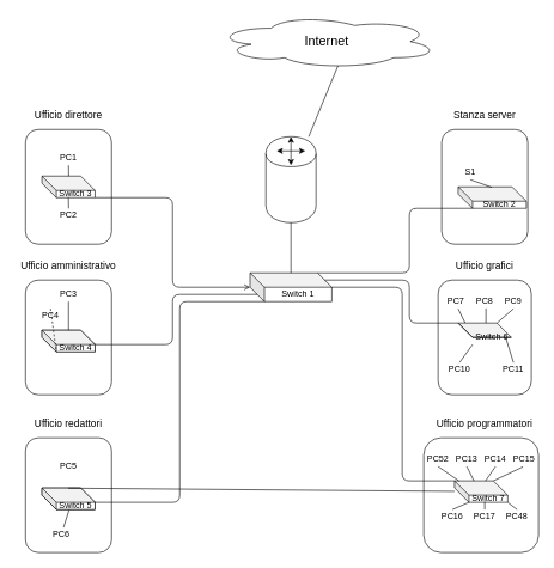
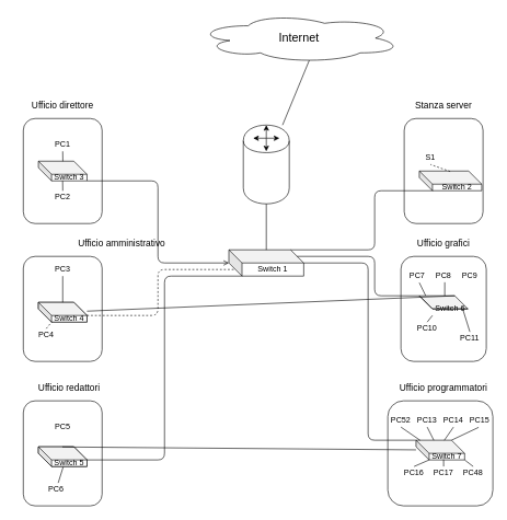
  <mxCell id="0" />
  <mxCell id="1" parent="0" />
  <mxCell id="2" value="Switch 1" style="shape=cube;whiteSpace=wrap;html=1;boundedLbl=1;backgroundOutline=1;darkOpacity=0.05;darkOpacity2=0.1;direction=east;" vertex="1" parent="1"><mxGeometry x="348" y="380" width="114" height="40" as="geometry" /></mxCell>
  <mxCell id="3" value="" style="rounded=1;whiteSpace=wrap;html=1;" vertex="1" parent="1"><mxGeometry x="35" y="180" width="120" height="160" as="geometry" /></mxCell>
  <mxCell id="4" value="&lt;font style=&quot;font-size: 14px&quot;&gt;Ufficio direttore&lt;/font&gt;" style="text;html=1;strokeColor=none;fillColor=none;align=center;verticalAlign=middle;whiteSpace=wrap;rounded=0;" vertex="1" parent="1"><mxGeometry x="35" y="150" width="120" height="20" as="geometry" /></mxCell>
  <mxCell id="5" value="PC1" style="text;html=1;strokeColor=none;fillColor=none;align=center;verticalAlign=middle;whiteSpace=wrap;rounded=0;" vertex="1" parent="1"><mxGeometry x="75" y="210" width="40" height="20" as="geometry" /></mxCell>
  <mxCell id="6" value="PC2" style="text;html=1;strokeColor=none;fillColor=none;align=center;verticalAlign=middle;whiteSpace=wrap;rounded=0;" vertex="1" parent="1"><mxGeometry x="75" y="290" width="40" height="20" as="geometry" /></mxCell>
  <mxCell id="7" value="" style="rounded=1;whiteSpace=wrap;html=1;" vertex="1" parent="1"><mxGeometry x="35" y="610" width="120" height="160" as="geometry" /></mxCell>
- <mxCell id="8" value="&lt;font style=&quot;font-size: 14px&quot;&gt;Ufficio redattori&lt;/font&gt;" style="text;html=1;strokeColor=none;fillColor=none;align=center;verticalAlign=middle;whiteSpace=wrap;rounded=0;" vertex="1" parent="1"><mxGeometry x="35" y="580" width="120" height="20" as="geometry" /></mxCell>
+ <mxCell id="8" value="&lt;font style=&quot;font-size: 14px&quot;&gt;Ufficio redattori&lt;/font&gt;" style="text;html=1;strokeColor=none;fillColor=none;align=center;verticalAlign=middle;whiteSpace=wrap;rounded=0;" vertex="1" parent="1"><mxGeometry x="45" y="580" width="120" height="20" as="geometry" /></mxCell>
  <mxCell id="9" value="PC5" style="text;html=1;strokeColor=none;fillColor=none;align=center;verticalAlign=middle;whiteSpace=wrap;rounded=0;" vertex="1" parent="1"><mxGeometry x="75" y="640" width="40" height="20" as="geometry" /></mxCell>
  <mxCell id="10" value="PC6" style="text;html=1;strokeColor=none;fillColor=none;align=center;verticalAlign=middle;whiteSpace=wrap;rounded=0;" vertex="1" parent="1"><mxGeometry x="65" y="735" width="40" height="20" as="geometry" /></mxCell>
  <mxCell id="11" value="" style="rounded=1;whiteSpace=wrap;html=1;" vertex="1" parent="1"><mxGeometry x="35" y="390" width="120" height="160" as="geometry" /></mxCell>
- <mxCell id="12" value="&lt;font style=&quot;font-size: 14px&quot;&gt;Ufficio amministrativo&lt;/font&gt;" style="text;html=1;strokeColor=none;fillColor=none;align=center;verticalAlign=middle;whiteSpace=wrap;rounded=0;" vertex="1" parent="1"><mxGeometry x="20" y="360" width="150" height="20" as="geometry" /></mxCell>
+ <mxCell id="12" value="&lt;font style=&quot;font-size: 14px&quot;&gt;Ufficio amministrativo&lt;/font&gt;" style="text;html=1;strokeColor=none;fillColor=none;align=center;verticalAlign=middle;whiteSpace=wrap;rounded=0;" vertex="1" parent="1"><mxGeometry x="110" y="360" width="150" height="20" as="geometry" /></mxCell>
  <mxCell id="13" value="PC3" style="text;html=1;strokeColor=none;fillColor=none;align=center;verticalAlign=middle;whiteSpace=wrap;rounded=0;" vertex="1" parent="1"><mxGeometry x="75" y="400" width="40" height="20" as="geometry" /></mxCell>
- <mxCell id="14" value="PC4" style="text;html=1;strokeColor=none;fillColor=none;align=center;verticalAlign=middle;whiteSpace=wrap;rounded=0;" vertex="1" parent="1"><mxGeometry x="50" y="430" width="40" height="20" as="geometry" /></mxCell>
+ <mxCell id="14" value="PC4" style="text;html=1;strokeColor=none;fillColor=none;align=center;verticalAlign=middle;whiteSpace=wrap;rounded=0;" vertex="1" parent="1"><mxGeometry x="50" y="500" width="40" height="20" as="geometry" /></mxCell>
  <mxCell id="15" value="" style="rounded=1;whiteSpace=wrap;html=1;" vertex="1" parent="1"><mxGeometry x="615" y="180" width="120" height="160" as="geometry" /></mxCell>
  <mxCell id="16" value="&lt;font style=&quot;font-size: 14px&quot;&gt;Stanza server&lt;/font&gt;" style="text;html=1;strokeColor=none;fillColor=none;align=center;verticalAlign=middle;whiteSpace=wrap;rounded=0;" vertex="1" parent="1"><mxGeometry x="615" y="150" width="120" height="20" as="geometry" /></mxCell>
  <mxCell id="17" value="S1" style="text;html=1;strokeColor=none;fillColor=none;align=center;verticalAlign=middle;whiteSpace=wrap;rounded=0;" vertex="1" parent="1"><mxGeometry x="635" y="230" width="40" height="20" as="geometry" /></mxCell>
  <mxCell id="18" value="" style="rounded=1;whiteSpace=wrap;html=1;" vertex="1" parent="1"><mxGeometry x="590" y="610" width="160" height="160" as="geometry" /></mxCell>
  <mxCell id="19" value="&lt;font style=&quot;font-size: 14px&quot;&gt;Ufficio programmatori&lt;/font&gt;" style="text;html=1;strokeColor=none;fillColor=none;align=center;verticalAlign=middle;whiteSpace=wrap;rounded=0;" vertex="1" parent="1"><mxGeometry x="600" y="580" width="150" height="20" as="geometry" /></mxCell>
  <mxCell id="20" value="PC52" style="text;html=1;strokeColor=none;fillColor=none;align=center;verticalAlign=middle;whiteSpace=wrap;rounded=0;" vertex="1" parent="1"><mxGeometry x="590" y="630" width="40" height="20" as="geometry" /></mxCell>
  <mxCell id="21" value="PC13" style="text;html=1;strokeColor=none;fillColor=none;align=center;verticalAlign=middle;whiteSpace=wrap;rounded=0;" vertex="1" parent="1"><mxGeometry x="630" y="630" width="40" height="20" as="geometry" /></mxCell>
  <mxCell id="22" value="PC14" style="text;html=1;strokeColor=none;fillColor=none;align=center;verticalAlign=middle;whiteSpace=wrap;rounded=0;" vertex="1" parent="1"><mxGeometry x="670" y="630" width="40" height="20" as="geometry" /></mxCell>
  <mxCell id="23" value="PC15" style="text;html=1;strokeColor=none;fillColor=none;align=center;verticalAlign=middle;whiteSpace=wrap;rounded=0;" vertex="1" parent="1"><mxGeometry x="710" y="630" width="40" height="20" as="geometry" /></mxCell>
  <mxCell id="24" value="PC16" style="text;html=1;strokeColor=none;fillColor=none;align=center;verticalAlign=middle;whiteSpace=wrap;rounded=0;" vertex="1" parent="1"><mxGeometry x="610" y="710" width="40" height="20" as="geometry" /></mxCell>
  <mxCell id="25" value="PC17" style="text;html=1;strokeColor=none;fillColor=none;align=center;verticalAlign=middle;whiteSpace=wrap;rounded=0;" vertex="1" parent="1"><mxGeometry x="655" y="710" width="40" height="20" as="geometry" /></mxCell>
  <mxCell id="26" value="PC48" style="text;html=1;strokeColor=none;fillColor=none;align=center;verticalAlign=middle;whiteSpace=wrap;rounded=0;" vertex="1" parent="1"><mxGeometry x="700" y="710" width="40" height="20" as="geometry" /></mxCell>
  <mxCell id="27" style="edgeStyle=orthogonalEdgeStyle;rounded=0;orthogonalLoop=1;jettySize=auto;html=1;exitX=0.5;exitY=1;exitDx=0;exitDy=0;" edge="1" parent="1" source="21" target="21"><mxGeometry relative="1" as="geometry" /></mxCell>
  <mxCell id="28" value="" style="rounded=1;whiteSpace=wrap;html=1;" vertex="1" parent="1"><mxGeometry x="610" y="390" width="130" height="160" as="geometry" /></mxCell>
  <mxCell id="29" value="&lt;span style=&quot;font-size: 14px&quot;&gt;Ufficio grafici&lt;/span&gt;" style="text;html=1;strokeColor=none;fillColor=none;align=center;verticalAlign=middle;whiteSpace=wrap;rounded=0;" vertex="1" parent="1"><mxGeometry x="600" y="360" width="150" height="20" as="geometry" /></mxCell>
  <mxCell id="30" value="PC7" style="text;html=1;strokeColor=none;fillColor=none;align=center;verticalAlign=middle;whiteSpace=wrap;rounded=0;" vertex="1" parent="1"><mxGeometry x="615" y="410" width="40" height="20" as="geometry" /></mxCell>
  <mxCell id="31" value="PC8" style="text;html=1;strokeColor=none;fillColor=none;align=center;verticalAlign=middle;whiteSpace=wrap;rounded=0;" vertex="1" parent="1"><mxGeometry x="655" y="410" width="40" height="20" as="geometry" /></mxCell>
  <mxCell id="32" value="PC9" style="text;html=1;strokeColor=none;fillColor=none;align=center;verticalAlign=middle;whiteSpace=wrap;rounded=0;" vertex="1" parent="1"><mxGeometry x="695" y="410" width="40" height="20" as="geometry" /></mxCell>
  <mxCell id="33" value="PC11" style="text;html=1;strokeColor=none;fillColor=none;align=center;verticalAlign=middle;whiteSpace=wrap;rounded=0;" vertex="1" parent="1"><mxGeometry x="695" y="505" width="40" height="20" as="geometry" /></mxCell>
- <mxCell id="34" value="PC10" style="text;html=1;strokeColor=none;fillColor=none;align=center;verticalAlign=middle;whiteSpace=wrap;rounded=0;" vertex="1" parent="1"><mxGeometry x="620" y="505" width="40" height="20" as="geometry" /></mxCell>
+ <mxCell id="34" value="PC10" style="text;html=1;strokeColor=none;fillColor=none;align=center;verticalAlign=middle;whiteSpace=wrap;rounded=0;" vertex="1" parent="1"><mxGeometry x="630" y="490" width="40" height="20" as="geometry" /></mxCell>
  <mxCell id="35" style="edgeStyle=orthogonalEdgeStyle;rounded=0;orthogonalLoop=1;jettySize=auto;html=1;exitX=0.5;exitY=1;exitDx=0;exitDy=0;" edge="1" parent="1" source="31" target="31"><mxGeometry relative="1" as="geometry" /></mxCell>
  <mxCell id="36" value="&lt;font style=&quot;font-size: 18px&quot;&gt;Internet&lt;/font&gt;" style="ellipse;shape=cloud;whiteSpace=wrap;html=1;" vertex="1" parent="1"><mxGeometry x="300" y="20" width="310" height="75" as="geometry" /></mxCell>
  <mxCell id="37" value="" style="shape=cylinder;whiteSpace=wrap;html=1;boundedLbl=1;backgroundOutline=1;" vertex="1" parent="1"><mxGeometry x="370" y="190" width="70" height="120" as="geometry" /></mxCell>
  <mxCell id="38" value="" style="endArrow=classic;html=1;" edge="1" parent="1"><mxGeometry width="50" height="50" relative="1" as="geometry"><mxPoint x="405" y="210" as="sourcePoint" /><mxPoint x="425" y="210" as="targetPoint" /></mxGeometry></mxCell>
  <mxCell id="39" value="" style="endArrow=classic;html=1;" edge="1" parent="1"><mxGeometry width="50" height="50" relative="1" as="geometry"><mxPoint x="405" y="210" as="sourcePoint" /><mxPoint x="405" y="190" as="targetPoint" /></mxGeometry></mxCell>
  <mxCell id="40" value="" style="endArrow=classic;html=1;" edge="1" parent="1"><mxGeometry width="50" height="50" relative="1" as="geometry"><mxPoint x="405" y="210" as="sourcePoint" /><mxPoint x="385" y="210" as="targetPoint" /></mxGeometry></mxCell>
  <mxCell id="41" value="" style="endArrow=classic;html=1;" edge="1" parent="1"><mxGeometry width="50" height="50" relative="1" as="geometry"><mxPoint x="405" y="210" as="sourcePoint" /><mxPoint x="405" y="230" as="targetPoint" /></mxGeometry></mxCell>
  <mxCell id="42" value="Switch 2" style="shape=cube;whiteSpace=wrap;html=1;boundedLbl=1;backgroundOutline=1;darkOpacity=0.05;darkOpacity2=0.1;direction=east;" vertex="1" parent="1"><mxGeometry x="638" y="260" width="95" height="30" as="geometry" /></mxCell>
  <mxCell id="43" value="Switch 6" style="shape=cube;whiteSpace=wrap;html=1;boundedLbl=1;backgroundOutline=1;darkOpacity=0.05;darkOpacity2=0.1;direction=east;" vertex="1" parent="1"><mxGeometry x="638" y="450" width="74" height="20" as="geometry" /></mxCell>
  <mxCell id="44" value="Switch 7" style="shape=cube;whiteSpace=wrap;html=1;boundedLbl=1;backgroundOutline=1;darkOpacity=0.05;darkOpacity2=0.1;direction=east;" vertex="1" parent="1"><mxGeometry x="633" y="670" width="74" height="30" as="geometry" /></mxCell>
  <mxCell id="45" value="Switch 3" style="shape=cube;whiteSpace=wrap;html=1;boundedLbl=1;backgroundOutline=1;darkOpacity=0.05;darkOpacity2=0.1;direction=east;" vertex="1" parent="1"><mxGeometry x="58" y="245" width="74" height="30" as="geometry" /></mxCell>
  <mxCell id="46" value="&lt;font color=&quot;rgba(0, 0, 0, 0)&quot; face=&quot;monospace&quot;&gt;&lt;span style=&quot;font-size: 0px&quot;&gt;sss&lt;/span&gt;&lt;/font&gt;" style="shape=cube;whiteSpace=wrap;html=1;boundedLbl=1;backgroundOutline=1;darkOpacity=0.05;darkOpacity2=0.1;direction=east;" vertex="1" parent="1"><mxGeometry x="58" y="460" width="74" height="30" as="geometry" /></mxCell>
  <mxCell id="47" value="&lt;font color=&quot;rgba(0, 0, 0, 0)&quot; face=&quot;monospace&quot;&gt;&lt;span style=&quot;font-size: 0px&quot;&gt;S&lt;/span&gt;&lt;/font&gt;" style="shape=cube;whiteSpace=wrap;html=1;boundedLbl=1;backgroundOutline=1;darkOpacity=0.05;darkOpacity2=0.1;direction=east;" vertex="1" parent="1"><mxGeometry x="58" y="680" width="74" height="30" as="geometry" /></mxCell>
  <mxCell id="48" value="&lt;span style=&quot;color: rgba(0 , 0 , 0 , 0) ; font-family: monospace ; font-size: 0px&quot;&gt;%3CmxGraphModel%3E%3Croot%3E%3CmxCell%20id%3D%220%22%2F%3E%3CmxCell%20id%3D%221%22%20parent%3D%220%22%2F%3E%3CmxCell%20id%3D%222%22%20value%3D%22%26lt%3Bspan%20style%3D%26quot%3Bcolor%3A%20rgba(0%20%2C%200%20%2C%200%20%2C%200)%20%3B%20font-family%3A%20monospace%20%3B%20font-size%3A%200px%26quot%3B%26gt%3B%253CmxGraphModel%253E%253Croot%253E%253CmxCell%2520id%253D%25220%2522%252F%253E%253CmxCell%2520id%253D%25221%2522%2520parent%253D%25220%2522%252F%253E%253CmxCell%2520id%253D%25222%2522%2520value%253D%2522%2522%2520style%253D%2522shape%253Dcube%253BwhiteSpace%253Dwrap%253Bhtml%253D1%253BboundedLbl%253D1%253BbackgroundOutline%253D1%253BdarkOpacity%253D0.05%253BdarkOpacity2%253D0.1%253Bdirection%253Deast%253B%2522%2520vertex%253D%25221%2522%2520parent%253D%25221%2522%253E%253CmxGeometry%2520x%253D%252298%2522%2520y%253D%2522540%2522%2520width%253D%252274%2522%2520height%253D%252230%2522%2520as%253D%2522geometry%2522%252F%253E%253C%252FmxCell%253E%253C%252Froot%253E%253C%252FmxGraphModel%253E%26lt%3B%2Fspan%26gt%3B%26lt%3Bspan%20style%3D%26quot%3Bcolor%3A%20rgba(0%20%2C%200%20%2C%200%20%2C%200)%20%3B%20font-family%3A%20monospace%20%3B%20font-size%3A%200px%20%3B%20white-space%3A%20nowrap%26quot%3B%26gt%3B%253CmxGraphModel%253E%253Croot%253E%253CmxCell%2520id%253D%25220%2522%252F%253E%253CmxCell%2520id%253D%25221%2522%2520parent%253D%25220%2522%252F%253E%253CmxCell%2520id%253D%25222%2522%2520value%253D%2522%2522%2520style%253D%2522shape%253Dcube%253BwhiteSpace%253Dwrap%253Bhtml%253D1%253BboundedLbl%253D1%253BbackgroundOutline%253D1%253BdarkOpacity%253D0.05%253BdarkOpacity2%253D0.1%253Bdirection%253Deast%253B%2522%2520vertex%253D%25221%2522%2520parent%253D%25221%2522%253E%253CmxGeometry%2520x%253D%252298%2522%2520y%253D%2522540%2522%2520width%253D%252274%2522%2520height%253D%252230%2522%2520as%253D%2522geometry%2522%252F%253E%253C%252FmxCell%253E%253C%252Froot%253E%253C%252FmxGraphModel%253E%26lt%3B%2Fspan%26gt%3B%22%20style%3D%22shape%3Dcube%3BwhiteSpace%3Dwrap%3Bhtml%3D1%3BboundedLbl%3D1%3BbackgroundOutline%3D1%3BdarkOpacity%3D0.05%3BdarkOpacity2%3D0.1%3Bdirection%3Deast%3B%22%20vertex%3D%221%22%20parent%3D%221%22%3E%3CmxGeometry%20x%3D%2298%22%20y%3D%22540%22%20width%3D%2274%22%20height%3D%2230%22%20as%3D%22geometry%22%2F%3E%3C%2FmxCell%3E%3C%2Froot%3E%3C%2FmxGraphModel%3E&lt;/span&gt;" style="text;html=1;align=center;verticalAlign=middle;resizable=0;points=[];autosize=1;" vertex="1" parent="1"><mxGeometry x="223" y="301" width="20" height="20" as="geometry" /></mxCell>
  <mxCell id="49" value="Switch 4" style="shape=cube;whiteSpace=wrap;html=1;boundedLbl=1;backgroundOutline=1;darkOpacity=0.05;darkOpacity2=0.1;direction=east;" vertex="1" parent="1"><mxGeometry x="58" y="460" width="74" height="30" as="geometry" /></mxCell>
  <mxCell id="50" value="Switch 5" style="shape=cube;whiteSpace=wrap;html=1;boundedLbl=1;backgroundOutline=1;darkOpacity=0.05;darkOpacity2=0.1;direction=east;" vertex="1" parent="1"><mxGeometry x="58" y="680" width="74" height="30" as="geometry" /></mxCell>
  <mxCell id="51" value="" style="endArrow=none;html=1;entryX=0.55;entryY=0.95;entryDx=0;entryDy=0;entryPerimeter=0;" edge="1" parent="1" source="37" target="36"><mxGeometry width="50" height="50" relative="1" as="geometry"><mxPoint x="410" y="180" as="sourcePoint" /><mxPoint x="393" y="140" as="targetPoint" /></mxGeometry></mxCell>
  <mxCell id="52" value="" style="endArrow=none;html=1;entryX=0.5;entryY=1;entryDx=0;entryDy=0;exitX=0.5;exitY=0;exitDx=0;exitDy=0;exitPerimeter=0;" edge="1" parent="1" source="2" target="37"><mxGeometry width="50" height="50" relative="1" as="geometry"><mxPoint x="405" y="370" as="sourcePoint" /><mxPoint x="430" y="330" as="targetPoint" /></mxGeometry></mxCell>
  <mxCell id="53" value="" style="endArrow=open;html=1;entryX=0;entryY=0;entryDx=0;entryDy=20;entryPerimeter=0;exitX=1;exitY=1;exitDx=0;exitDy=0;exitPerimeter=0;" edge="1" parent="1" source="45" target="2"><mxGeometry width="50" height="50" relative="1" as="geometry"><mxPoint x="250" y="350" as="sourcePoint" /><mxPoint x="340" y="400" as="targetPoint" /><Array as="points"><mxPoint x="240" y="275" /><mxPoint x="240" y="400" /></Array></mxGeometry></mxCell>
- <mxCell id="54" value="" style="endArrow=none;html=1;entryX=0;entryY=0;entryDx=10;entryDy=30;entryPerimeter=0;exitX=0;exitY=0;exitDx=74;exitDy=20;exitPerimeter=0;" edge="1" parent="1" source="49" target="2"><mxGeometry width="50" height="50" relative="1" as="geometry"><mxPoint x="240" y="383.2" as="sourcePoint" /><mxPoint x="336.404" y="420" as="targetPoint" /><Array as="points"><mxPoint x="240" y="480" /><mxPoint x="240" y="410" /></Array></mxGeometry></mxCell>
+ <mxCell id="54" value="" style="endArrow=none;html=1;entryX=0;entryY=0;entryDx=10;entryDy=30;entryPerimeter=0;exitX=0;exitY=0;exitDx=74;exitDy=20;exitPerimeter=0;dashed=1;" edge="1" parent="1" source="49" target="2"><mxGeometry width="50" height="50" relative="1" as="geometry"><mxPoint x="240" y="383.2" as="sourcePoint" /><mxPoint x="336.404" y="420" as="targetPoint" /><Array as="points"><mxPoint x="240" y="480" /><mxPoint x="240" y="410" /></Array></mxGeometry></mxCell>
  <mxCell id="55" value="" style="endArrow=none;html=1;entryX=0;entryY=0;entryDx=20;entryDy=40;entryPerimeter=0;exitX=0;exitY=0;exitDx=74;exitDy=20;exitPerimeter=0;" edge="1" parent="1" source="50" target="2"><mxGeometry width="50" height="50" relative="1" as="geometry"><mxPoint x="251.6" y="403.2" as="sourcePoint" /><mxPoint x="348.004" y="440" as="targetPoint" /><Array as="points"><mxPoint x="250" y="700" /><mxPoint x="250" y="420" /></Array></mxGeometry></mxCell>
  <mxCell id="56" value="" style="endArrow=none;html=1;entryX=0;entryY=0;entryDx=20;entryDy=30;entryPerimeter=0;exitX=0;exitY=0;exitDx=94;exitDy=0;exitPerimeter=0;" edge="1" parent="1" source="2" target="42"><mxGeometry width="50" height="50" relative="1" as="geometry"><mxPoint x="420" y="530" as="sourcePoint" /><mxPoint x="470" y="480" as="targetPoint" /><Array as="points"><mxPoint x="570" y="380" /><mxPoint x="570" y="290" /></Array></mxGeometry></mxCell>
  <mxCell id="57" value="" style="endArrow=none;html=1;entryX=0;entryY=0;entryDx=0;entryDy=0;entryPerimeter=0;exitX=0;exitY=0;exitDx=94;exitDy=0;exitPerimeter=0;" edge="1" parent="1" target="43"><mxGeometry width="50" height="50" relative="1" as="geometry"><mxPoint x="452" y="390" as="sourcePoint" /><mxPoint x="668" y="300" as="targetPoint" /><Array as="points"><mxPoint x="570" y="390" /><mxPoint x="570" y="450" /></Array></mxGeometry></mxCell>
  <mxCell id="58" value="" style="endArrow=none;html=1;entryX=0;entryY=0;entryDx=0;entryDy=0;entryPerimeter=0;exitX=0;exitY=0;exitDx=114;exitDy=20;exitPerimeter=0;" edge="1" parent="1" source="2" target="44"><mxGeometry width="50" height="50" relative="1" as="geometry"><mxPoint x="360" y="580" as="sourcePoint" /><mxPoint x="576" y="490" as="targetPoint" /><Array as="points"><mxPoint x="560" y="400" /><mxPoint x="560" y="670" /></Array></mxGeometry></mxCell>
  <mxCell id="59" value="" style="endArrow=none;html=1;entryX=0.5;entryY=1;entryDx=0;entryDy=0;exitX=0.503;exitY=0.004;exitDx=0;exitDy=0;exitPerimeter=0;" edge="1" parent="1" source="45" target="5"><mxGeometry width="50" height="50" relative="1" as="geometry"><mxPoint x="180" y="275" as="sourcePoint" /><mxPoint x="230" y="225" as="targetPoint" /></mxGeometry></mxCell>
  <mxCell id="60" value="" style="endArrow=none;html=1;entryX=0.5;entryY=1;entryDx=0;entryDy=0;exitX=0.503;exitY=0.004;exitDx=0;exitDy=0;exitPerimeter=0;" edge="1" parent="1"><mxGeometry width="50" height="50" relative="1" as="geometry"><mxPoint x="95.082" y="290.12" as="sourcePoint" /><mxPoint x="94.86" y="275" as="targetPoint" /></mxGeometry></mxCell>
  <mxCell id="61" value="" style="endArrow=none;html=1;entryX=0.5;entryY=1;entryDx=0;entryDy=0;" edge="1" parent="1" target="13"><mxGeometry width="50" height="50" relative="1" as="geometry"><mxPoint x="95" y="460" as="sourcePoint" /><mxPoint x="130" y="400" as="targetPoint" /></mxGeometry></mxCell>
  <mxCell id="62" value="" style="endArrow=none;html=1;entryX=0;entryY=0;entryDx=20;entryDy=30;entryPerimeter=0;exitX=0.5;exitY=0;exitDx=0;exitDy=0;dashed=1;" edge="1" parent="1" source="14" target="49"><mxGeometry width="50" height="50" relative="1" as="geometry"><mxPoint x="54.86" y="500" as="sourcePoint" /><mxPoint x="55" y="480" as="targetPoint" /><Array as="points" /></mxGeometry></mxCell>
  <mxCell id="63" value="" style="endArrow=none;html=1;exitX=0.493;exitY=0.008;exitDx=0;exitDy=0;exitPerimeter=0;" edge="1" parent="1" source="50" target="44"><mxGeometry width="50" height="50" relative="1" as="geometry"><mxPoint x="90" y="680" as="sourcePoint" /><mxPoint x="140" y="630" as="targetPoint" /></mxGeometry></mxCell>
  <mxCell id="64" value="" style="endArrow=none;html=1;exitX=0.511;exitY=1.015;exitDx=0;exitDy=0;exitPerimeter=0;" edge="1" parent="1" source="50" target="10"><mxGeometry width="50" height="50" relative="1" as="geometry"><mxPoint x="105.37" y="687.6" as="sourcePoint" /><mxPoint x="105" y="670" as="targetPoint" /></mxGeometry></mxCell>
- <mxCell id="65" value="" style="endArrow=none;html=1;entryX=0.5;entryY=1;entryDx=0;entryDy=0;exitX=0.494;exitY=0.024;exitDx=0;exitDy=0;exitPerimeter=0;" edge="1" parent="1" source="42" target="17"><mxGeometry width="50" height="50" relative="1" as="geometry"><mxPoint x="675" y="259" as="sourcePoint" /><mxPoint x="720" y="210" as="targetPoint" /></mxGeometry></mxCell>
+ <mxCell id="65" value="" style="endArrow=none;html=1;entryX=0.5;entryY=1;entryDx=0;entryDy=0;exitX=0.494;exitY=0.024;exitDx=0;exitDy=0;exitPerimeter=0;dashed=1;" edge="1" parent="1" source="42" target="17"><mxGeometry width="50" height="50" relative="1" as="geometry"><mxPoint x="675" y="259" as="sourcePoint" /><mxPoint x="720" y="210" as="targetPoint" /></mxGeometry></mxCell>
  <mxCell id="66" value="" style="endArrow=none;html=1;entryX=0;entryY=0;entryDx=20;entryDy=30;entryPerimeter=0;exitX=0.5;exitY=0;exitDx=0;exitDy=0;" edge="1" parent="1" source="34" target="43"><mxGeometry width="50" height="50" relative="1" as="geometry"><mxPoint x="633" y="550" as="sourcePoint" /><mxPoint x="683" y="500" as="targetPoint" /></mxGeometry></mxCell>
  <mxCell id="67" value="" style="endArrow=none;html=1;entryX=0.892;entryY=0.988;entryDx=0;entryDy=0;entryPerimeter=0;exitX=0.5;exitY=0;exitDx=0;exitDy=0;" edge="1" parent="1" source="33" target="43"><mxGeometry width="50" height="50" relative="1" as="geometry"><mxPoint x="689" y="490" as="sourcePoint" /><mxPoint x="712" y="480" as="targetPoint" /></mxGeometry></mxCell>
  <mxCell id="68" value="" style="endArrow=none;html=1;entryX=0;entryY=0;entryDx=20;entryDy=30;entryPerimeter=0;exitX=0.13;exitY=-0.012;exitDx=0;exitDy=0;exitPerimeter=0;" edge="1" parent="1" source="43"><mxGeometry width="50" height="50" relative="1" as="geometry"><mxPoint x="630" y="440" as="sourcePoint" /><mxPoint x="638" y="430" as="targetPoint" /></mxGeometry></mxCell>
  <mxCell id="69" value="" style="endArrow=none;html=1;entryX=0.543;entryY=0.971;entryDx=0;entryDy=0;entryPerimeter=0;exitX=0.523;exitY=-0.004;exitDx=0;exitDy=0;exitPerimeter=0;" edge="1" parent="1" source="43" target="31"><mxGeometry width="50" height="50" relative="1" as="geometry"><mxPoint x="679.81" y="449.64" as="sourcePoint" /><mxPoint x="670.19" y="430" as="targetPoint" /></mxGeometry></mxCell>
- <mxCell id="70" value="" style="endArrow=none;html=1;entryX=0.5;entryY=1;entryDx=0;entryDy=0;exitX=0;exitY=0;exitDx=54;exitDy=0;exitPerimeter=0;" edge="1" parent="1" source="43" target="32"><mxGeometry width="50" height="50" relative="1" as="geometry"><mxPoint x="686.702" y="459.88" as="sourcePoint" /><mxPoint x="686.72" y="439.42" as="targetPoint" /></mxGeometry></mxCell>
+ <mxCell id="70" value="" style="endArrow=none;html=1;exitX=0;exitY=0;exitDx=54;exitDy=0;exitPerimeter=0;" edge="1" parent="1" source="43" target="49"><mxGeometry width="50" height="50" relative="1" as="geometry"><mxPoint x="686.702" y="459.88" as="sourcePoint" /><mxPoint x="686.72" y="439.42" as="targetPoint" /></mxGeometry></mxCell>
  <mxCell id="71" value="" style="endArrow=none;html=1;entryX=0;entryY=0;entryDx=20;entryDy=30;entryPerimeter=0;exitX=0.5;exitY=0;exitDx=0;exitDy=0;" edge="1" parent="1" source="24" target="44"><mxGeometry width="50" height="50" relative="1" as="geometry"><mxPoint x="600" y="745" as="sourcePoint" /><mxPoint x="650" y="695" as="targetPoint" /></mxGeometry></mxCell>
  <mxCell id="72" value="" style="endArrow=none;html=1;entryX=0.567;entryY=0.976;entryDx=0;entryDy=0;entryPerimeter=0;exitX=0.5;exitY=0;exitDx=0;exitDy=0;" edge="1" parent="1" source="25" target="44"><mxGeometry width="50" height="50" relative="1" as="geometry"><mxPoint x="640" y="720" as="sourcePoint" /><mxPoint x="663" y="710" as="targetPoint" /></mxGeometry></mxCell>
  <mxCell id="73" value="" style="endArrow=none;html=1;entryX=0;entryY=0;entryDx=20;entryDy=30;entryPerimeter=0;exitX=0.5;exitY=0;exitDx=0;exitDy=0;" edge="1" parent="1" source="26"><mxGeometry width="50" height="50" relative="1" as="geometry"><mxPoint x="684" y="710" as="sourcePoint" /><mxPoint x="707" y="700" as="targetPoint" /></mxGeometry></mxCell>
  <mxCell id="74" value="" style="endArrow=none;html=1;entryX=0.457;entryY=1.019;entryDx=0;entryDy=0;entryPerimeter=0;exitX=0;exitY=0;exitDx=54.0;exitDy=0;exitPerimeter=0;" edge="1" parent="1" source="44" target="23"><mxGeometry width="50" height="50" relative="1" as="geometry"><mxPoint x="685" y="700" as="sourcePoint" /><mxPoint x="735" y="650" as="targetPoint" /></mxGeometry></mxCell>
  <mxCell id="75" value="" style="endArrow=none;html=1;entryX=0.5;entryY=1;entryDx=0;entryDy=0;exitX=0.582;exitY=0.003;exitDx=0;exitDy=0;exitPerimeter=0;" edge="1" parent="1" source="44" target="22"><mxGeometry width="50" height="50" relative="1" as="geometry"><mxPoint x="678" y="671" as="sourcePoint" /><mxPoint x="738.28" y="660.38" as="targetPoint" /></mxGeometry></mxCell>
  <mxCell id="76" value="" style="endArrow=none;html=1;entryX=0.5;entryY=1;entryDx=0;entryDy=0;exitX=0;exitY=0;exitDx=27.0;exitDy=0;exitPerimeter=0;" edge="1" parent="1" source="44" target="21"><mxGeometry width="50" height="50" relative="1" as="geometry"><mxPoint x="687.696" y="680.93" as="sourcePoint" /><mxPoint x="700" y="660" as="targetPoint" /></mxGeometry></mxCell>
  <mxCell id="77" value="" style="endArrow=none;html=1;entryX=0.5;entryY=1;entryDx=0;entryDy=0;exitX=0.083;exitY=0.002;exitDx=0;exitDy=0;exitPerimeter=0;" edge="1" parent="1" source="44" target="20"><mxGeometry width="50" height="50" relative="1" as="geometry"><mxPoint x="602.696" y="670.93" as="sourcePoint" /><mxPoint x="615" y="650" as="targetPoint" /></mxGeometry></mxCell>
